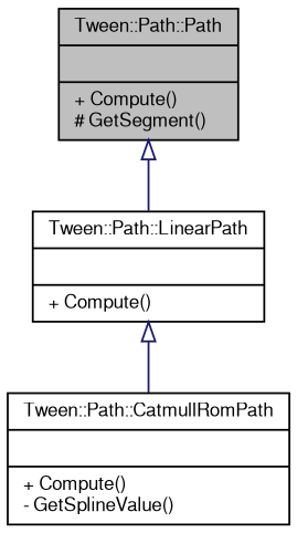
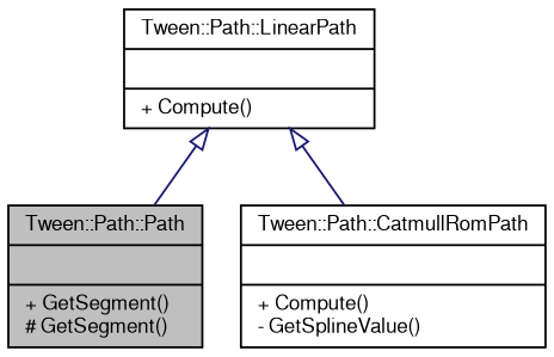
  digraph {
    node [color=black fontname=FreeSans fontsize=10 shape=record]
    edge [arrowtail=onormal color=midnightblue dir=back fontname=FreeSans fontsize=10 labelfontname=FreeSans labelfontsize=10 style=solid]
-   n1 [fillcolor=grey75 fontcolor=black height=0.2 label="{Tween::Path::Path\n||+ Compute()\l# GetSegment()\l}" style=filled width=0.4]
+   n1 [fillcolor=grey75 fontcolor=black height=0.2 label="{Tween::Path::Path\n||+ GetSegment()\l# GetSegment()\l}" style=filled width=0.4]
    n2 [height=0.2 label="{Tween::Path::LinearPath\n||+ Compute()\l}" width=0.4]
    n3 [height=0.2 label="{Tween::Path::CatmullRomPath\n||+ Compute()\l- GetSplineValue()\l}" width=0.4]
-   n1 -> n2
+   n2 -> n1
    n2 -> n3
  }
